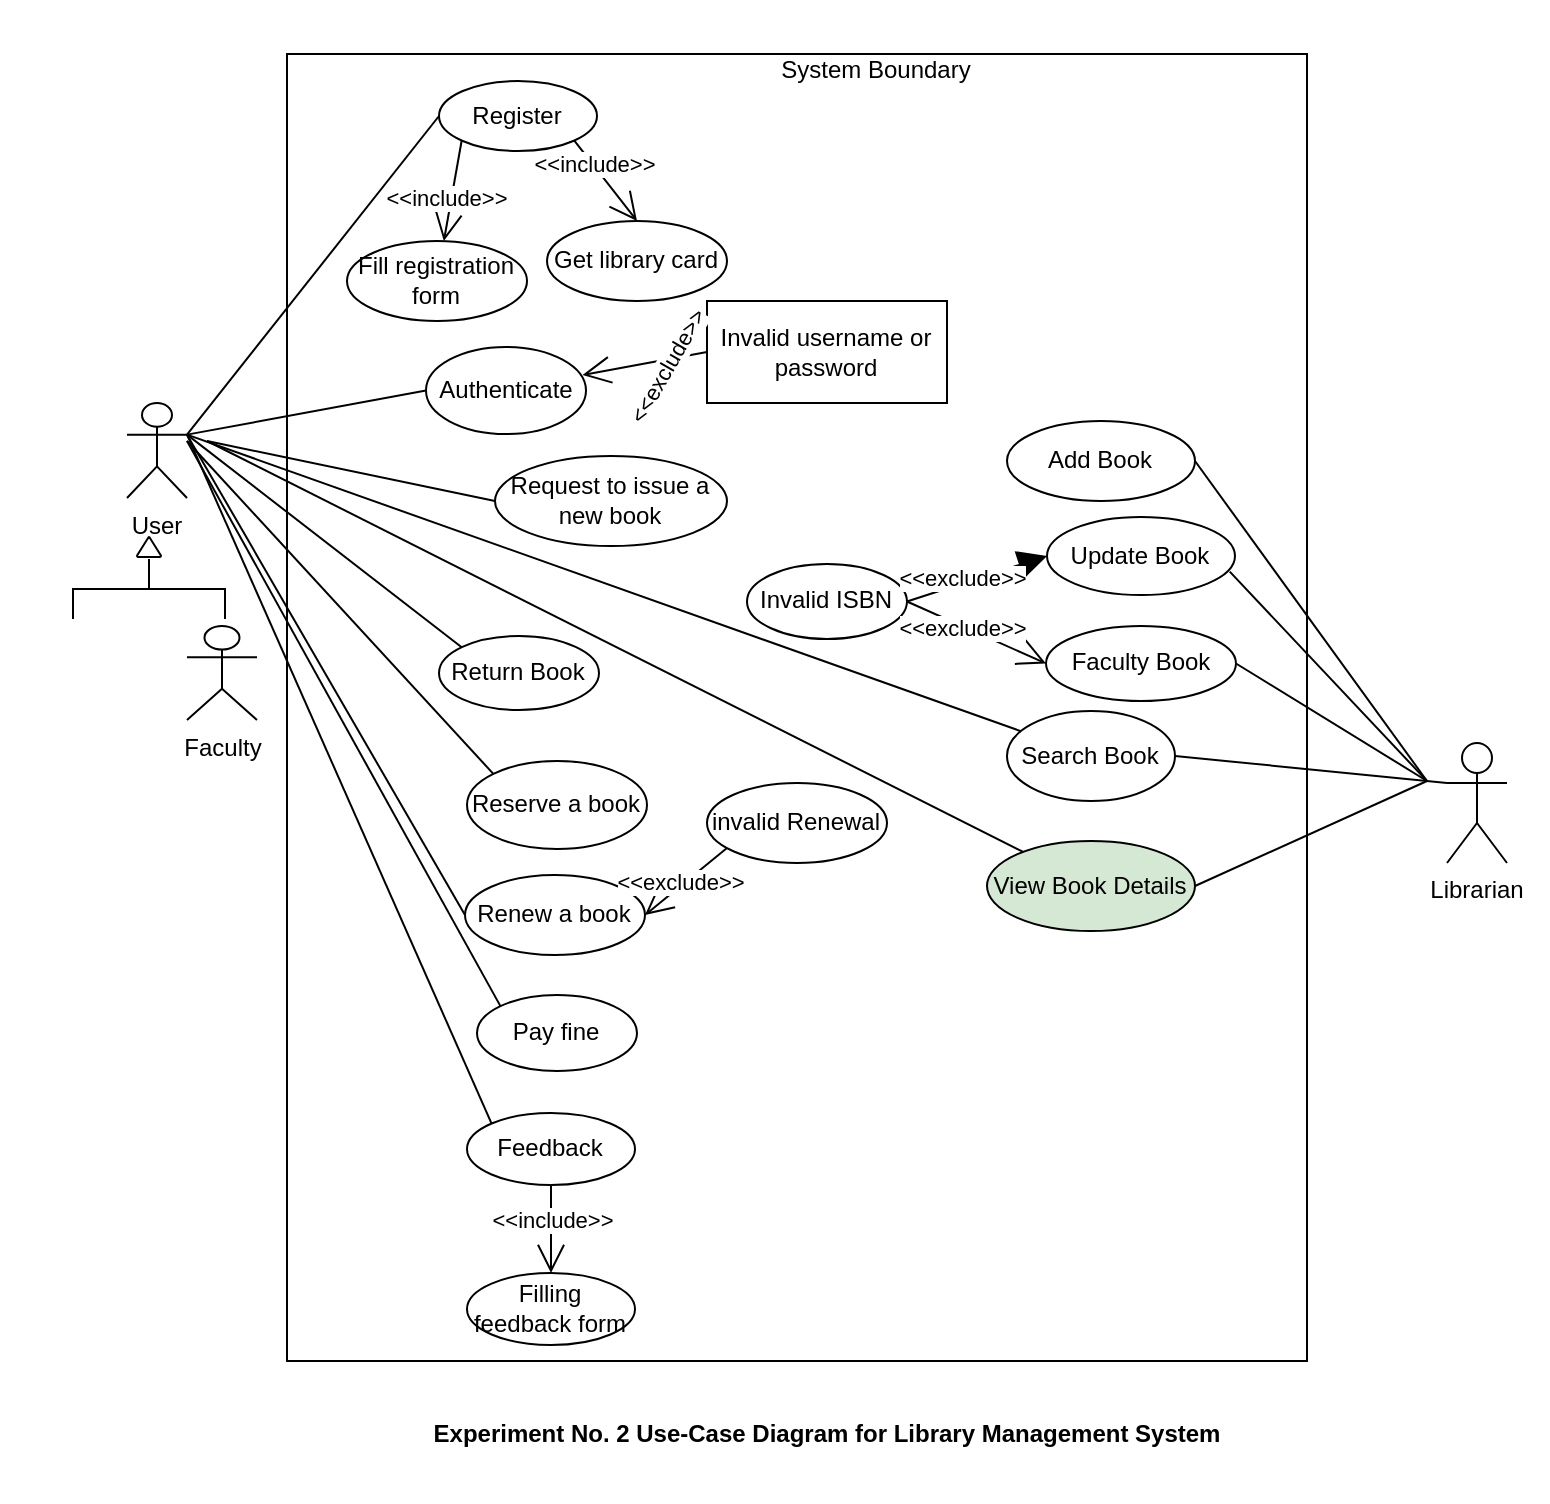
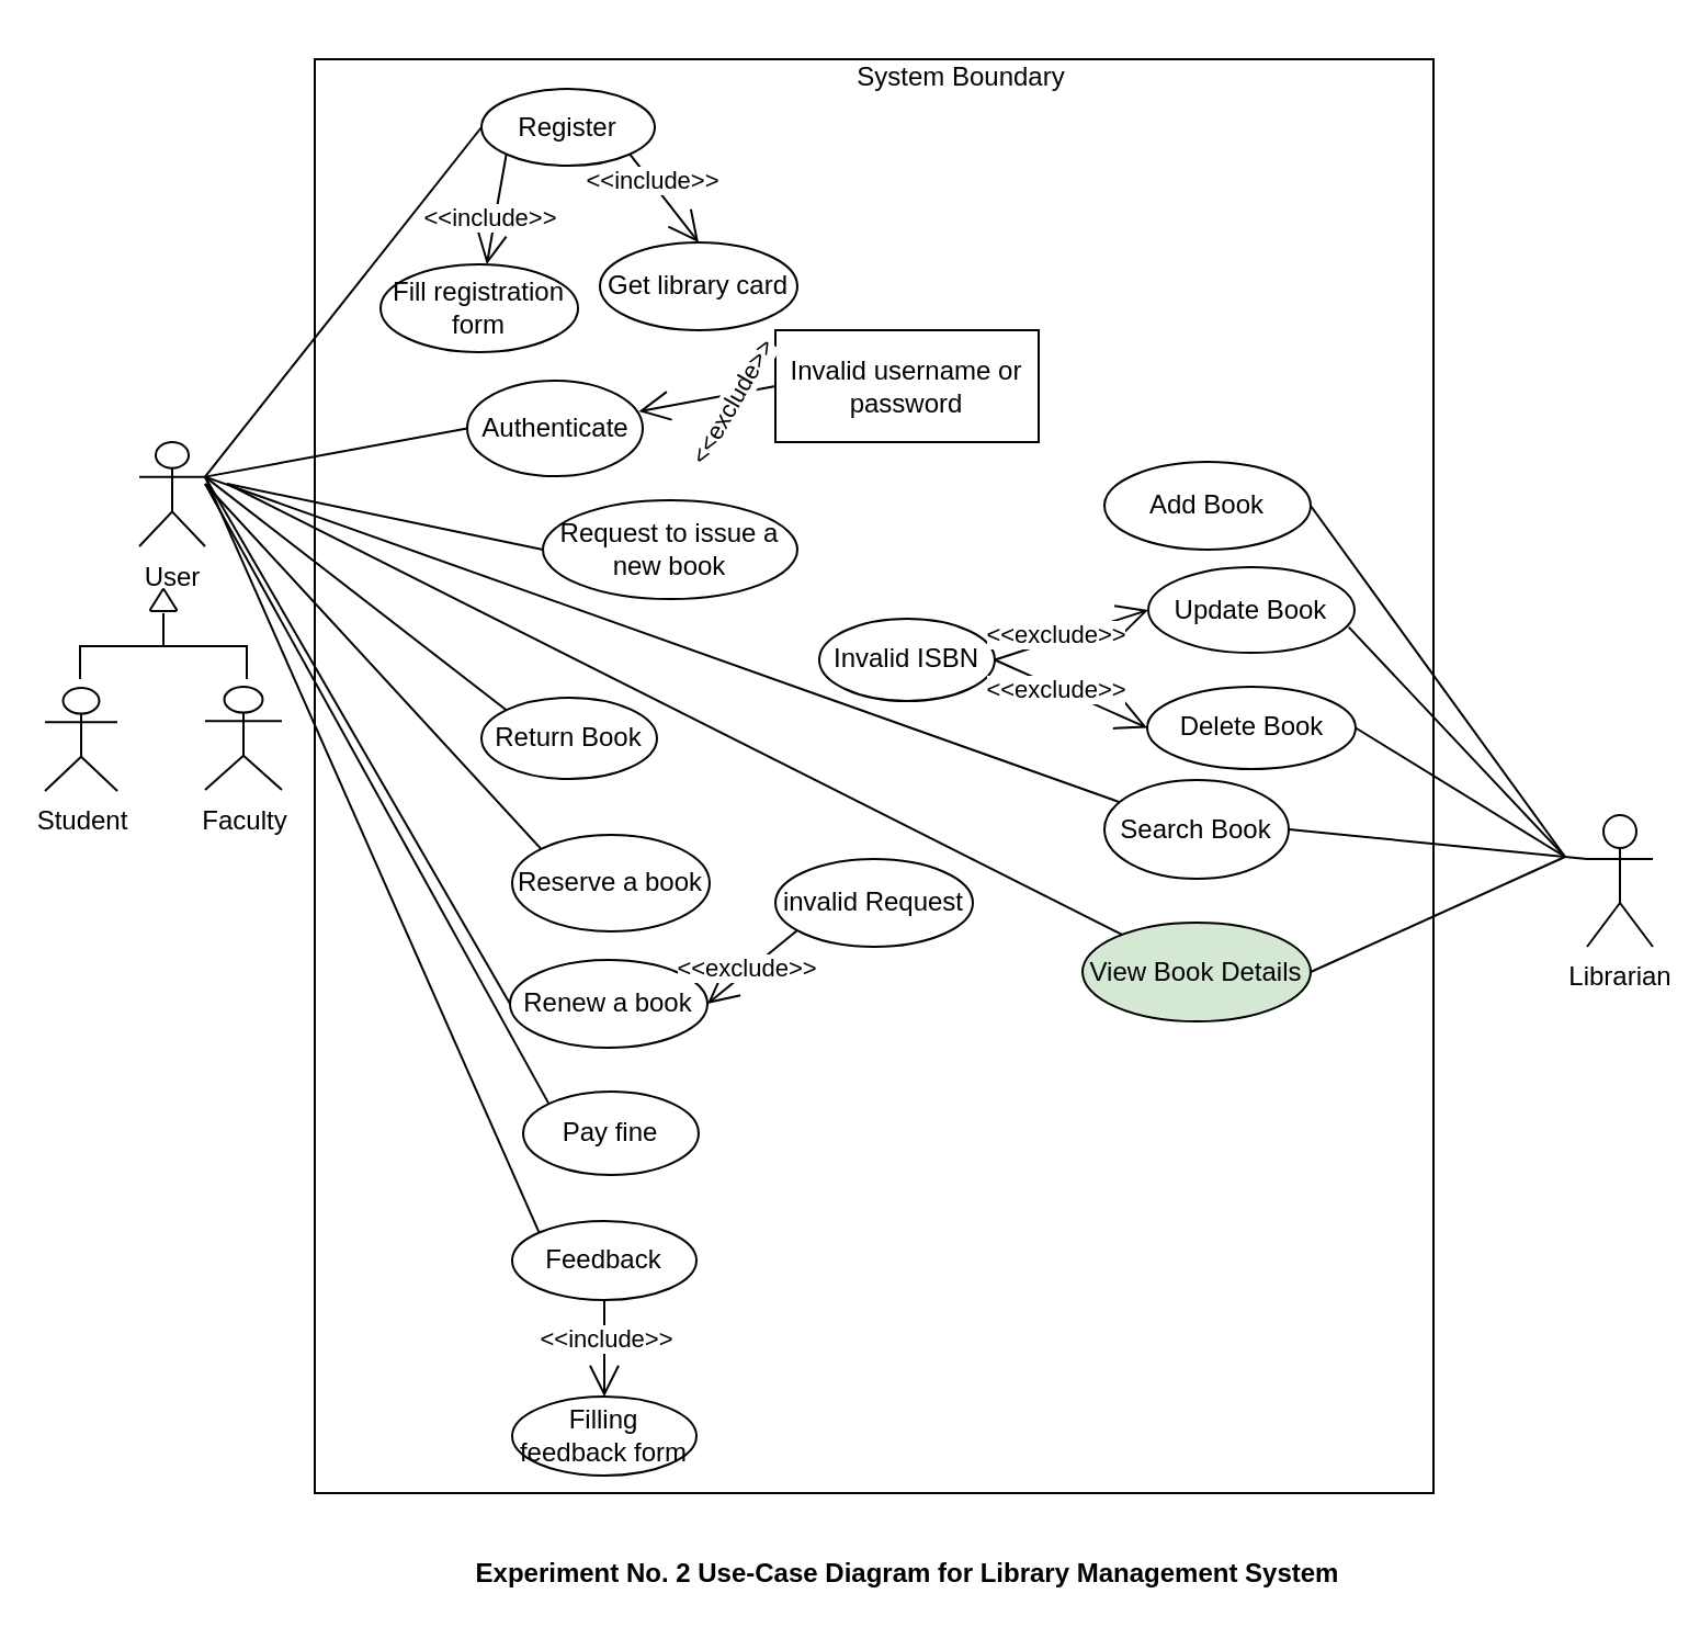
  <mxCell id="0" />
  <mxCell id="1" parent="0" />
  <mxCell id="2" value="User" style="shape=umlActor;verticalLabelPosition=bottom;verticalAlign=top;html=1;" parent="1" vertex="1"><mxGeometry x="63" y="201" width="30" height="47.5" as="geometry" /></mxCell>
+ <mxCell id="3" value="Student" style="shape=umlActor;verticalLabelPosition=bottom;verticalAlign=top;html=1;" parent="1" vertex="1"><mxGeometry x="20" y="313" width="33" height="47" as="geometry" /></mxCell>
  <mxCell id="4" value="Authenticate" style="ellipse;whiteSpace=wrap;html=1;" parent="1" vertex="1"><mxGeometry x="212.5" y="173" width="80" height="43.5" as="geometry" /></mxCell>
  <mxCell id="5" value="Return Book" style="ellipse;whiteSpace=wrap;html=1;" parent="1" vertex="1"><mxGeometry x="219" y="317.5" width="80" height="37" as="geometry" /></mxCell>
  <mxCell id="6" value="Reserve a book" style="ellipse;whiteSpace=wrap;html=1;" parent="1" vertex="1"><mxGeometry x="233" y="380" width="90" height="44" as="geometry" /></mxCell>
  <mxCell id="7" value="Search Book" style="ellipse;whiteSpace=wrap;html=1;" parent="1" vertex="1"><mxGeometry x="503" y="355" width="84" height="45" as="geometry" /></mxCell>
  <mxCell id="8" value="View Book Details" style="ellipse;whiteSpace=wrap;html=1;fillColor=#d5e8d4;" parent="1" vertex="1"><mxGeometry x="493" y="420" width="104" height="45" as="geometry" /></mxCell>
- <mxCell id="9" value="Faculty Book" style="ellipse;whiteSpace=wrap;html=1;" parent="1" vertex="1"><mxGeometry x="522.5" y="312.5" width="95" height="37.5" as="geometry" /></mxCell>
+ <mxCell id="9" value="Delete Book" style="ellipse;whiteSpace=wrap;html=1;" parent="1" vertex="1"><mxGeometry x="522.5" y="312.5" width="95" height="37.5" as="geometry" /></mxCell>
  <mxCell id="10" value="Update Book" style="ellipse;whiteSpace=wrap;html=1;" parent="1" vertex="1"><mxGeometry x="523" y="258" width="94" height="39" as="geometry" /></mxCell>
  <mxCell id="11" value="Add Book" style="ellipse;whiteSpace=wrap;html=1;" parent="1" vertex="1"><mxGeometry x="503" y="210" width="94" height="40" as="geometry" /></mxCell>
  <mxCell id="12" style="edgeStyle=orthogonalEdgeStyle;rounded=0;orthogonalLoop=1;jettySize=auto;html=1;exitX=0.5;exitY=1;exitDx=0;exitDy=0;" parent="1" source="9" target="9" edge="1"><mxGeometry relative="1" as="geometry" /></mxCell>
  <mxCell id="13" value="" style="endArrow=none;html=1;rounded=0;entryX=0;entryY=0.5;entryDx=0;entryDy=0;exitX=1;exitY=0.333;exitDx=0;exitDy=0;exitPerimeter=0;" parent="1" source="2" target="4" edge="1"><mxGeometry width="50" height="50" relative="1" as="geometry"><mxPoint x="113" y="184" as="sourcePoint" /><mxPoint x="413" y="344" as="targetPoint" /></mxGeometry></mxCell>
  <mxCell id="14" value="&lt;font style=&quot;font-size: 12px;&quot;&gt;Experiment No. 2 Use-Case Diagram for Library Management System&lt;/font&gt;" style="text;html=1;align=center;verticalAlign=middle;resizable=0;points=[];autosize=1;strokeColor=none;fillColor=none;fontStyle=1;fontSize=15;" parent="1" vertex="1"><mxGeometry x="203" y="700" width="420" height="30" as="geometry" /></mxCell>
  <mxCell id="15" value="Librarian" style="shape=umlActor;verticalLabelPosition=bottom;verticalAlign=top;html=1;" parent="1" vertex="1"><mxGeometry x="723" y="371" width="30" height="60" as="geometry" /></mxCell>
  <mxCell id="16" value="" style="endArrow=none;html=1;rounded=0;entryX=1;entryY=0.5;entryDx=0;entryDy=0;exitX=0;exitY=0.333;exitDx=0;exitDy=0;exitPerimeter=0;" parent="1" source="15" target="7" edge="1"><mxGeometry width="50" height="50" relative="1" as="geometry"><mxPoint x="741" y="507" as="sourcePoint" /><mxPoint x="765" y="338.5" as="targetPoint" /></mxGeometry></mxCell>
  <mxCell id="17" value="" style="group" parent="1" vertex="1" connectable="0"><mxGeometry x="56" y="258" width="60" height="74" as="geometry" /></mxCell>
  <mxCell id="18" value="" style="strokeWidth=1;html=1;shape=mxgraph.flowchart.extract_or_measurement;whiteSpace=wrap;" parent="17" vertex="1"><mxGeometry x="12.0" y="10" width="12.0" height="10" as="geometry" /></mxCell>
  <mxCell id="19" value="Faculty" style="shape=umlActor;verticalLabelPosition=bottom;verticalAlign=top;html=1;" parent="1" vertex="1"><mxGeometry x="93" y="312.5" width="35" height="47" as="geometry" /></mxCell>
  <mxCell id="20" value="Invalid username or password" style="whiteSpace=wrap;html=1;rounded=0;" parent="1" vertex="1"><mxGeometry x="353" y="150" width="120" height="51" as="geometry" /></mxCell>
  <mxCell id="21" value="" style="endArrow=open;endFill=1;endSize=12;html=1;rounded=0;entryX=0.978;entryY=0.322;entryDx=0;entryDy=0;exitX=0;exitY=0.5;exitDx=0;exitDy=0;entryPerimeter=0;" parent="1" source="20" target="4" edge="1"><mxGeometry width="160" relative="1" as="geometry"><mxPoint x="343" y="144" as="sourcePoint" /><mxPoint x="533" y="354" as="targetPoint" /></mxGeometry></mxCell>
  <mxCell id="22" value="&amp;lt;&amp;lt;exclude&amp;gt;&amp;gt;" style="edgeLabel;html=1;align=center;verticalAlign=middle;resizable=0;points=[];rotation=-60;" parent="21" vertex="1" connectable="0"><mxGeometry x="-0.286" relative="1" as="geometry"><mxPoint x="3" y="4" as="offset" /></mxGeometry></mxCell>
  <mxCell id="23" value="Renew a book" style="ellipse;whiteSpace=wrap;html=1;" parent="1" vertex="1"><mxGeometry x="232" y="437" width="90" height="40" as="geometry" /></mxCell>
  <mxCell id="24" value="Request to issue a new book" style="ellipse;whiteSpace=wrap;html=1;" parent="1" vertex="1"><mxGeometry x="247" y="227.5" width="116" height="45" as="geometry" /></mxCell>
  <mxCell id="25" value="Pay fine" style="ellipse;whiteSpace=wrap;html=1;" parent="1" vertex="1"><mxGeometry x="238" y="497" width="80" height="38" as="geometry" /></mxCell>
  <mxCell id="26" value="Feedback" style="ellipse;whiteSpace=wrap;html=1;" parent="1" vertex="1"><mxGeometry x="233" y="556" width="84" height="36" as="geometry" /></mxCell>
  <mxCell id="27" value="Register" style="ellipse;whiteSpace=wrap;html=1;" parent="1" vertex="1"><mxGeometry x="219" y="40" width="79" height="35" as="geometry" /></mxCell>
  <mxCell id="28" value="Filling feedback form" style="ellipse;whiteSpace=wrap;html=1;" parent="1" vertex="1"><mxGeometry x="233" y="636" width="84" height="36" as="geometry" /></mxCell>
  <mxCell id="29" style="edgeStyle=orthogonalEdgeStyle;rounded=0;orthogonalLoop=1;jettySize=auto;html=1;exitX=0.5;exitY=1;exitDx=0;exitDy=0;" parent="1" source="27" target="27" edge="1"><mxGeometry relative="1" as="geometry" /></mxCell>
  <mxCell id="30" value="Get library card" style="ellipse;whiteSpace=wrap;html=1;" parent="1" vertex="1"><mxGeometry x="273" y="110" width="90" height="40" as="geometry" /></mxCell>
  <mxCell id="31" value="Fill registration form" style="ellipse;whiteSpace=wrap;html=1;" parent="1" vertex="1"><mxGeometry x="173" y="120" width="90" height="40" as="geometry" /></mxCell>
  <mxCell id="32" value="" style="endArrow=open;endFill=1;endSize=12;html=1;rounded=0;exitX=0;exitY=1;exitDx=0;exitDy=0;" parent="1" source="27" target="31" edge="1"><mxGeometry width="160" relative="1" as="geometry"><mxPoint x="373" y="160" as="sourcePoint" /><mxPoint x="533" y="160" as="targetPoint" /></mxGeometry></mxCell>
  <mxCell id="33" value="&amp;lt;&amp;lt;include&amp;gt;&amp;gt;" style="edgeLabel;html=1;align=center;verticalAlign=middle;resizable=0;points=[];" parent="32" vertex="1" connectable="0"><mxGeometry x="0.175" y="-3" relative="1" as="geometry"><mxPoint as="offset" /></mxGeometry></mxCell>
  <mxCell id="34" value="" style="endArrow=open;endFill=1;endSize=12;html=1;rounded=0;exitX=1;exitY=1;exitDx=0;exitDy=0;entryX=0.5;entryY=0;entryDx=0;entryDy=0;" parent="1" source="27" target="30" edge="1"><mxGeometry width="160" relative="1" as="geometry"><mxPoint x="373" y="160" as="sourcePoint" /><mxPoint x="533" y="160" as="targetPoint" /></mxGeometry></mxCell>
  <mxCell id="35" value="&amp;lt;&amp;lt;include&amp;gt;&amp;gt;" style="edgeLabel;html=1;align=center;verticalAlign=middle;resizable=0;points=[];" parent="34" vertex="1" connectable="0"><mxGeometry x="-0.428" y="1" relative="1" as="geometry"><mxPoint y="1" as="offset" /></mxGeometry></mxCell>
- <mxCell id="36" value="invalid Renewal" style="ellipse;whiteSpace=wrap;html=1;" parent="1" vertex="1"><mxGeometry x="353" y="391" width="90" height="40" as="geometry" /></mxCell>
+ <mxCell id="36" value="invalid Request" style="ellipse;whiteSpace=wrap;html=1;" parent="1" vertex="1"><mxGeometry x="353" y="391" width="90" height="40" as="geometry" /></mxCell>
  <mxCell id="37" value="" style="endArrow=open;endFill=1;endSize=12;html=1;rounded=0;entryX=1;entryY=0.5;entryDx=0;entryDy=0;exitX=0;exitY=0.5;exitDx=0;exitDy=0;" parent="1" target="23" edge="1"><mxGeometry width="160" relative="1" as="geometry"><mxPoint x="363" y="423.5" as="sourcePoint" /><mxPoint x="547" y="406" as="targetPoint" /></mxGeometry></mxCell>
  <mxCell id="38" value="&amp;lt;&amp;lt;exclude&amp;gt;&amp;gt;" style="edgeLabel;html=1;align=center;verticalAlign=middle;resizable=0;points=[];" parent="37" vertex="1" connectable="0"><mxGeometry x="-0.081" y="2" relative="1" as="geometry"><mxPoint x="-6" as="offset" /></mxGeometry></mxCell>
  <mxCell id="39" value="" style="endArrow=open;endFill=1;endSize=12;html=1;rounded=0;exitX=0.5;exitY=1;exitDx=0;exitDy=0;" parent="1" source="26" target="28" edge="1"><mxGeometry width="160" relative="1" as="geometry"><mxPoint x="247" y="586" as="sourcePoint" /><mxPoint x="337" y="636" as="targetPoint" /></mxGeometry></mxCell>
  <mxCell id="40" value="&amp;lt;&amp;lt;include&amp;gt;&amp;gt;" style="edgeLabel;html=1;align=center;verticalAlign=middle;resizable=0;points=[];" parent="39" vertex="1" connectable="0"><mxGeometry x="-0.217" relative="1" as="geometry"><mxPoint as="offset" /></mxGeometry></mxCell>
  <mxCell id="41" value="" style="endArrow=none;html=1;rounded=0;entryX=1;entryY=0.333;entryDx=0;entryDy=0;entryPerimeter=0;" parent="1" source="7" target="2" edge="1"><mxGeometry width="50" height="50" relative="1" as="geometry"><mxPoint x="328" y="242.5" as="sourcePoint" /><mxPoint x="103" y="216.5" as="targetPoint" /></mxGeometry></mxCell>
  <mxCell id="42" value="Invalid ISBN" style="ellipse;whiteSpace=wrap;html=1;" parent="1" vertex="1"><mxGeometry x="373" y="281.5" width="80" height="37.5" as="geometry" /></mxCell>
- <mxCell id="43" value="" style="endArrow=block;endFill=1;endSize=12;html=1;rounded=0;exitX=1;exitY=0.5;exitDx=0;exitDy=0;entryX=0;entryY=0.5;entryDx=0;entryDy=0;" parent="1" source="42" target="10" edge="1"><mxGeometry width="160" relative="1" as="geometry"><mxPoint x="253" y="330" as="sourcePoint" /><mxPoint x="413" y="330" as="targetPoint" /></mxGeometry></mxCell>
+ <mxCell id="43" value="" style="endArrow=open;endFill=1;endSize=12;html=1;rounded=0;exitX=1;exitY=0.5;exitDx=0;exitDy=0;entryX=0;entryY=0.5;entryDx=0;entryDy=0;" parent="1" source="42" target="10" edge="1"><mxGeometry width="160" relative="1" as="geometry"><mxPoint x="253" y="330" as="sourcePoint" /><mxPoint x="413" y="330" as="targetPoint" /></mxGeometry></mxCell>
  <mxCell id="44" value="&amp;lt;&amp;lt;exclude&amp;gt;&amp;gt;" style="edgeLabel;html=1;align=center;verticalAlign=middle;resizable=0;points=[];" parent="43" vertex="1" connectable="0"><mxGeometry x="-0.09" y="-1" relative="1" as="geometry"><mxPoint x="-4" y="-3" as="offset" /></mxGeometry></mxCell>
  <mxCell id="45" value="" style="endArrow=open;endFill=1;endSize=12;html=1;rounded=0;exitX=1;exitY=0.5;exitDx=0;exitDy=0;entryX=0;entryY=0.5;entryDx=0;entryDy=0;" parent="1" source="42" target="9" edge="1"><mxGeometry width="160" relative="1" as="geometry"><mxPoint x="476" y="299" as="sourcePoint" /><mxPoint x="512" y="288" as="targetPoint" /></mxGeometry></mxCell>
  <mxCell id="46" value="&amp;lt;&amp;lt;exclude&amp;gt;&amp;gt;" style="edgeLabel;html=1;align=center;verticalAlign=middle;resizable=0;points=[];" parent="45" vertex="1" connectable="0"><mxGeometry x="-0.188" y="-1" relative="1" as="geometry"><mxPoint as="offset" /></mxGeometry></mxCell>
  <mxCell id="47" style="edgeStyle=orthogonalEdgeStyle;rounded=0;orthogonalLoop=1;jettySize=auto;html=1;exitX=0.5;exitY=1;exitDx=0;exitDy=0;" parent="1" source="10" target="10" edge="1"><mxGeometry relative="1" as="geometry" /></mxCell>
  <mxCell id="48" value="" style="endArrow=none;html=1;rounded=0;entryX=1;entryY=0.5;entryDx=0;entryDy=0;" parent="1" target="8" edge="1"><mxGeometry width="50" height="50" relative="1" as="geometry"><mxPoint x="713" y="390" as="sourcePoint" /><mxPoint x="597" y="403" as="targetPoint" /></mxGeometry></mxCell>
  <mxCell id="49" value="" style="endArrow=none;html=1;rounded=0;entryX=1;entryY=0.5;entryDx=0;entryDy=0;" parent="1" target="9" edge="1"><mxGeometry width="50" height="50" relative="1" as="geometry"><mxPoint x="713" y="390" as="sourcePoint" /><mxPoint x="607" y="413" as="targetPoint" /></mxGeometry></mxCell>
  <mxCell id="50" value="" style="endArrow=none;html=1;rounded=0;entryX=0.972;entryY=0.701;entryDx=0;entryDy=0;entryPerimeter=0;" parent="1" target="10" edge="1"><mxGeometry width="50" height="50" relative="1" as="geometry"><mxPoint x="713" y="390" as="sourcePoint" /><mxPoint x="617" y="423" as="targetPoint" /></mxGeometry></mxCell>
  <mxCell id="51" value="" style="endArrow=none;html=1;rounded=0;entryX=1;entryY=0.5;entryDx=0;entryDy=0;" parent="1" target="11" edge="1"><mxGeometry width="50" height="50" relative="1" as="geometry"><mxPoint x="713" y="390" as="sourcePoint" /><mxPoint x="627" y="433" as="targetPoint" /></mxGeometry></mxCell>
  <mxCell id="52" value="" style="endArrow=none;html=1;rounded=0;entryX=1;entryY=0.333;entryDx=0;entryDy=0;exitX=0;exitY=0;exitDx=0;exitDy=0;entryPerimeter=0;" parent="1" source="5" target="2" edge="1"><mxGeometry width="50" height="50" relative="1" as="geometry"><mxPoint x="263" y="256" as="sourcePoint" /><mxPoint x="127" y="258" as="targetPoint" /></mxGeometry></mxCell>
  <mxCell id="53" value="" style="endArrow=none;html=1;rounded=0;exitX=0;exitY=0;exitDx=0;exitDy=0;" parent="1" source="6" edge="1"><mxGeometry width="50" height="50" relative="1" as="geometry"><mxPoint x="783" y="451" as="sourcePoint" /><mxPoint x="93" y="220" as="targetPoint" /></mxGeometry></mxCell>
  <mxCell id="54" value="" style="endArrow=none;html=1;rounded=0;exitX=0;exitY=0.5;exitDx=0;exitDy=0;entryX=1;entryY=0.333;entryDx=0;entryDy=0;entryPerimeter=0;" parent="1" source="23" target="2" edge="1"><mxGeometry width="50" height="50" relative="1" as="geometry"><mxPoint x="793" y="461" as="sourcePoint" /><mxPoint x="113" y="210" as="targetPoint" /></mxGeometry></mxCell>
  <mxCell id="55" value="" style="endArrow=none;html=1;rounded=0;exitX=0;exitY=0;exitDx=0;exitDy=0;" parent="1" source="25" edge="1"><mxGeometry width="50" height="50" relative="1" as="geometry"><mxPoint x="803" y="471" as="sourcePoint" /><mxPoint x="93" y="220" as="targetPoint" /></mxGeometry></mxCell>
  <mxCell id="56" value="" style="endArrow=none;html=1;rounded=0;exitX=0;exitY=0;exitDx=0;exitDy=0;entryX=1;entryY=0.333;entryDx=0;entryDy=0;entryPerimeter=0;" parent="1" source="26" target="2" edge="1"><mxGeometry width="50" height="50" relative="1" as="geometry"><mxPoint x="813" y="481" as="sourcePoint" /><mxPoint x="93" y="220" as="targetPoint" /></mxGeometry></mxCell>
  <mxCell id="57" value="" style="endArrow=none;html=1;rounded=0;entryX=0;entryY=0.5;entryDx=0;entryDy=0;exitX=1;exitY=0.333;exitDx=0;exitDy=0;exitPerimeter=0;" parent="1" source="2" target="27" edge="1"><mxGeometry width="50" height="50" relative="1" as="geometry"><mxPoint x="103" y="227" as="sourcePoint" /><mxPoint x="223" y="205" as="targetPoint" /></mxGeometry></mxCell>
  <mxCell id="58" value="" style="endArrow=none;html=1;rounded=0;entryX=0;entryY=0.5;entryDx=0;entryDy=0;" parent="1" target="24" edge="1"><mxGeometry width="50" height="50" relative="1" as="geometry"><mxPoint x="103" y="220" as="sourcePoint" /><mxPoint x="233" y="215" as="targetPoint" /></mxGeometry></mxCell>
  <mxCell id="59" value="System Boundary" style="text;html=1;align=center;verticalAlign=middle;whiteSpace=wrap;rounded=0;" parent="1" vertex="1"><mxGeometry x="383" y="20" width="110" height="30" as="geometry" /></mxCell>
  <mxCell id="60" value="" style="strokeWidth=1;html=1;shape=mxgraph.flowchart.annotation_2;align=left;labelPosition=right;pointerEvents=1;rotation=90;" parent="1" vertex="1"><mxGeometry x="59" y="256" width="30" height="76" as="geometry" /></mxCell>
  <mxCell id="61" value="" style="endArrow=none;html=1;rounded=0;" edge="1" parent="1" source="8"><mxGeometry width="50" height="50" relative="1" as="geometry"><mxPoint x="353" y="270" as="sourcePoint" /><mxPoint x="103" y="220" as="targetPoint" /></mxGeometry></mxCell>
  <mxCell id="62" value="" style="rounded=0;whiteSpace=wrap;html=1;fillColor=none;fillStyle=solid;" vertex="1" parent="1"><mxGeometry x="143" y="26.5" width="510" height="653.5" as="geometry" /></mxCell>
